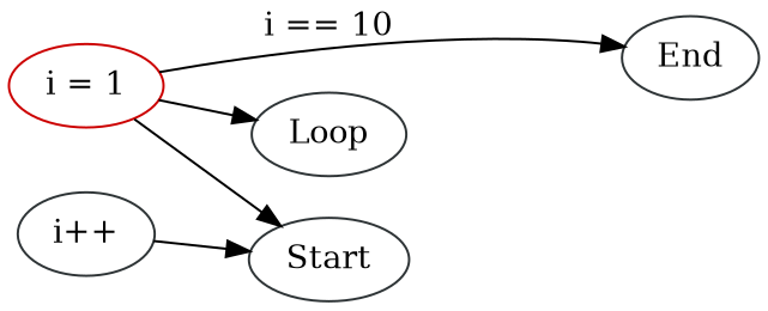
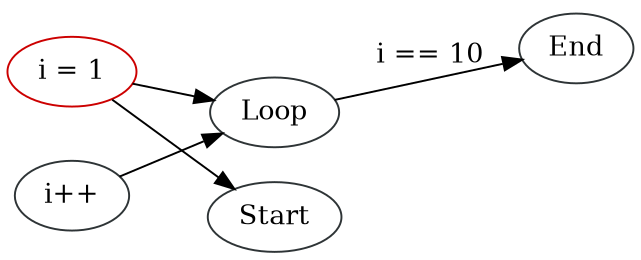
  digraph {
    rankdir=LR
    node [color="#2e3436"]
    n1 [label=Start]
    n2 [color="#cc0000" label="i = 1"]
    n3 [label=Loop]
    n4 [label=End]
    n5 [label="i++"]
    n2 -> n1
    n2 -> n3
-   n2 -> n4 [label="i == 10"]
-   n5 -> n1
+   n3 -> n4 [label="i == 10"]
+   n5 -> n3
  }
